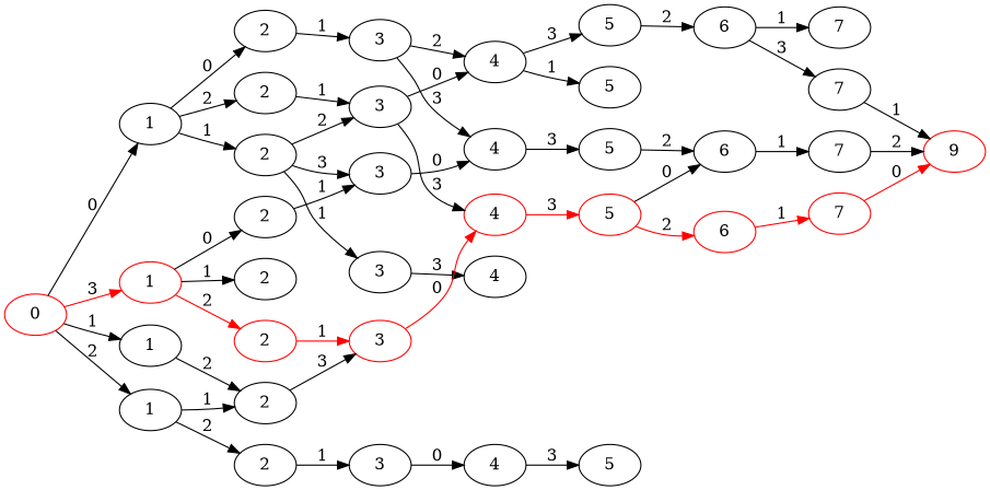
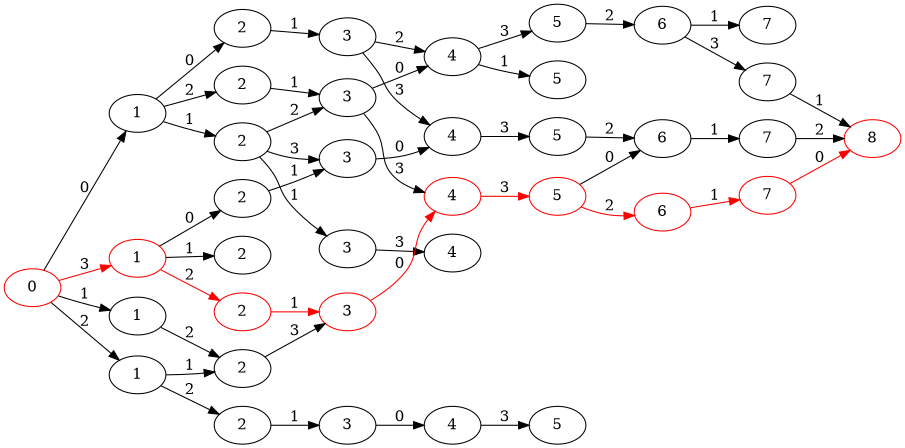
  strict digraph {
    rankdir=LR
    n1 [label=4]
    n2 [label=5]
    n3 [label=5]
    n4 [label=6]
    n5 [label=7]
    n6 [label=7]
-   n7 [color=red label=9]
+   n7 [color=red label=8]
    n8 [label=3]
    n9 [label=4]
    n10 [label=7]
    n11 [label=6]
    n12 [label=5]
    n13 [label=2]
    n14 [label=1]
    n15 [label=2]
    n16 [label=2]
    n17 [label=3]
    n18 [label=4]
    n19 [label=3]
    n20 [label=3]
    n21 [color=red label=4]
    n22 [color=red label=7]
    n23 [color=red label=6]
    n24 [color=red label=5]
    n25 [color=red label=0]
    n26 [label=1]
    n27 [label=1]
    n28 [color=red label=1]
    n29 [color=red label=3]
    n30 [label=2]
    n31 [label=2]
    n32 [label=4]
    n33 [label=5]
    n34 [label=3]
    n35 [label=2]
    n36 [label=2]
    n37 [color=red label=2]
    n1 -> n2 [label=1]
    n1 -> n3 [label=3]
    n3 -> n4 [label=2]
    n4 -> n5 [label=1]
    n4 -> n6 [label=3]
    n6 -> n7 [label=1]
    n8 -> n1 [label=2]
    n8 -> n9 [label=3]
    n9 -> n12 [label=3]
    n10 -> n7 [label=2]
    n11 -> n10 [label=1]
    n12 -> n11 [label=2]
    n13 -> n8 [label=1]
    n14 -> n13 [label=0]
    n14 -> n15 [label=1]
    n14 -> n16 [label=2]
    n15 -> n17 [label=1]
    n15 -> n19 [label=2]
    n15 -> n20 [label=3]
    n16 -> n19 [label=1]
    n17 -> n18 [label=3]
    n19 -> n1 [label=0]
    n19 -> n21 [label=3]
    n20 -> n9 [label=0]
    n21 -> n24 [color=red label=3]
    n22 -> n7 [color=red label=0]
    n23 -> n22 [color=red label=1]
    n24 -> n11 [label=0]
    n24 -> n23 [color=red label=2]
    n25 -> n14 [label=0]
    n25 -> n26 [label=1]
    n25 -> n27 [label=2]
    n25 -> n28 [color=red label=3]
    n26 -> n30 [label=2]
    n27 -> n30 [label=1]
    n27 -> n31 [label=2]
    n28 -> n35 [label=0]
    n28 -> n36 [label=1]
    n28 -> n37 [color=red label=2]
    n29 -> n21 [color=red label=0]
    n30 -> n29 [label=3]
    n31 -> n34 [label=1]
    n32 -> n33 [label=3]
    n34 -> n32 [label=0]
    n35 -> n20 [label=1]
    n37 -> n29 [color=red label=1]
  }
